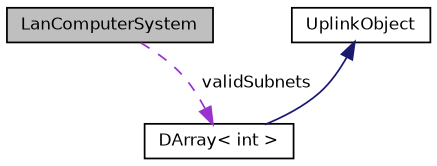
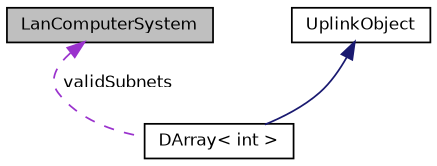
  digraph {
    node [color=black fillcolor=white fontname=Helvetica fontsize=10 shape=record style=filled]
    edge [dir=back fontname=Helvetica fontsize=10 labelfontname=Helvetica labelfontsize=10]
    n1 [fillcolor=grey75 fontcolor=black height=0.2 label=LanComputerSystem width=0.4]
    n2 [height=0.2 label=UplinkObject width=0.4]
    n3 [height=0.2 label="DArray\< int \>" width=0.4]
    n2 -> n3 [color=midnightblue style=solid]
-   n3 -> n1 [color=darkorchid3 label=" validSubnets" style=dashed]
+   n1 -> n3 [color=darkorchid3 label=" validSubnets" style=dashed]
  }
